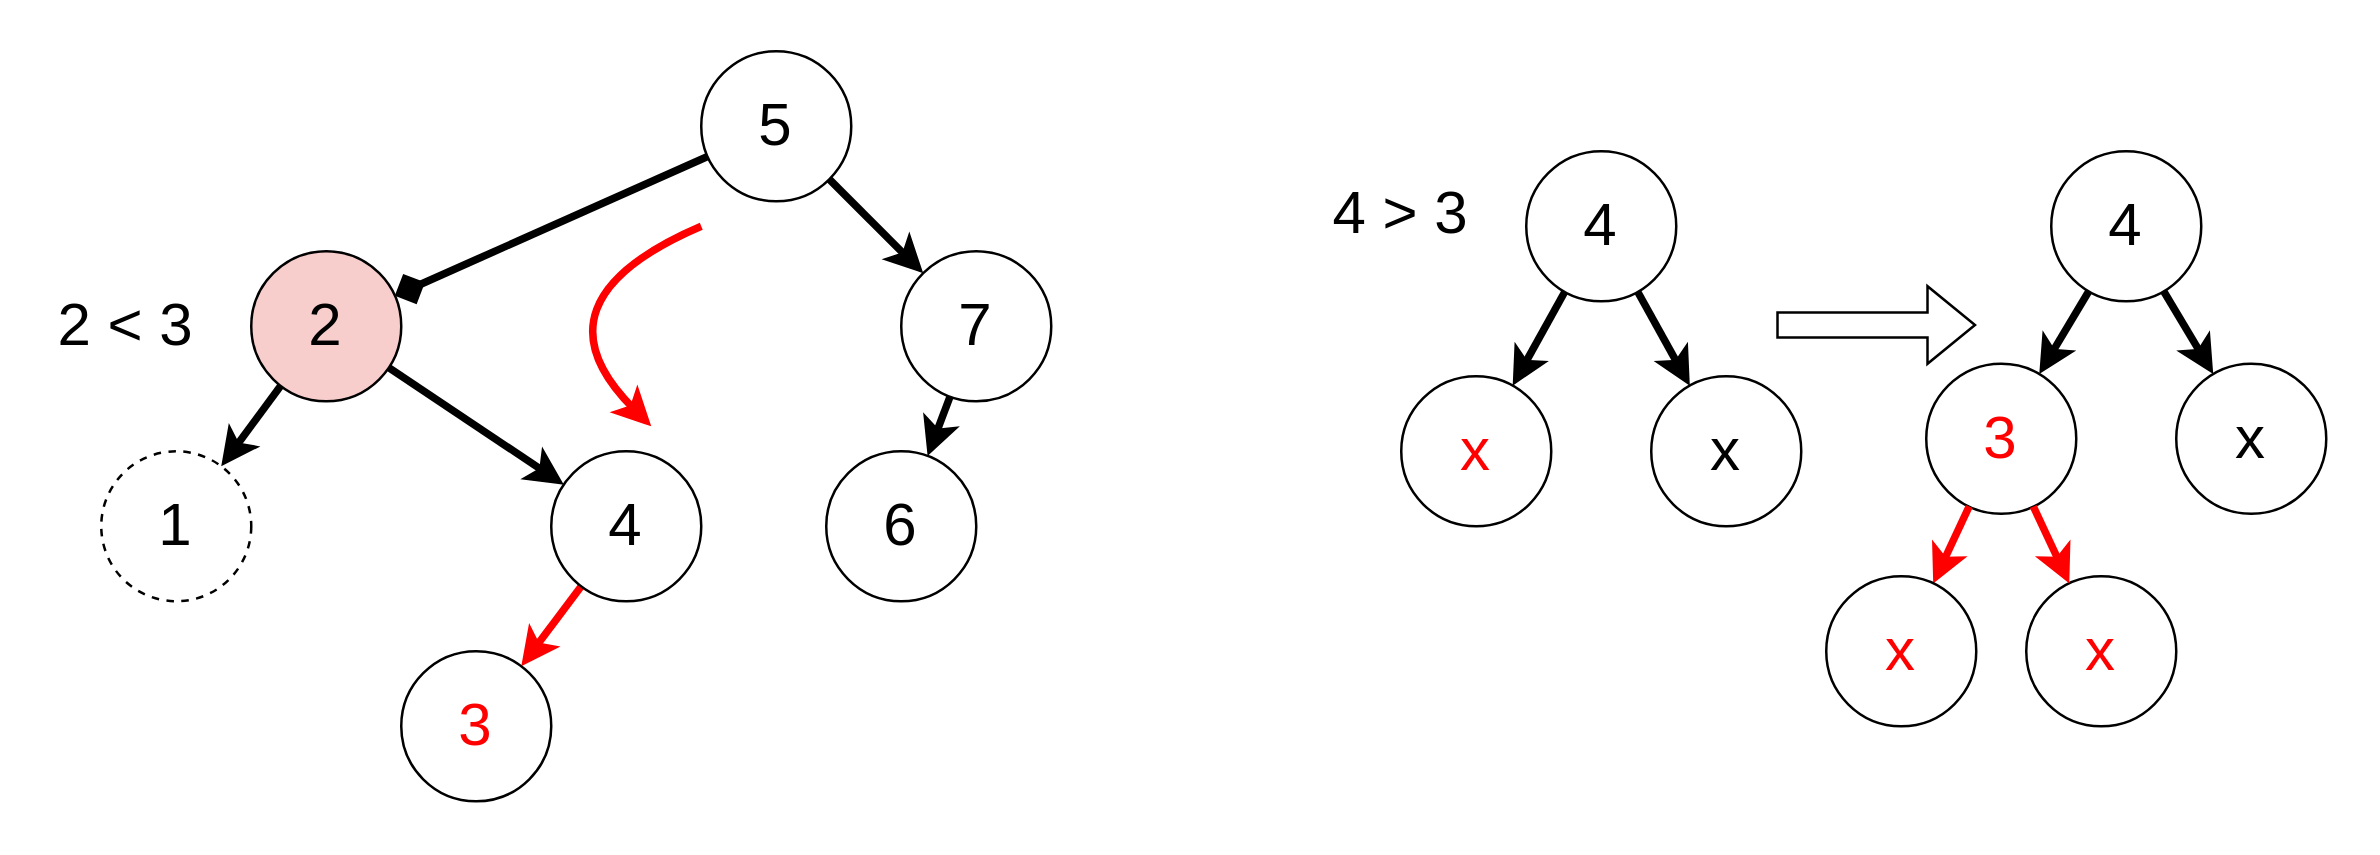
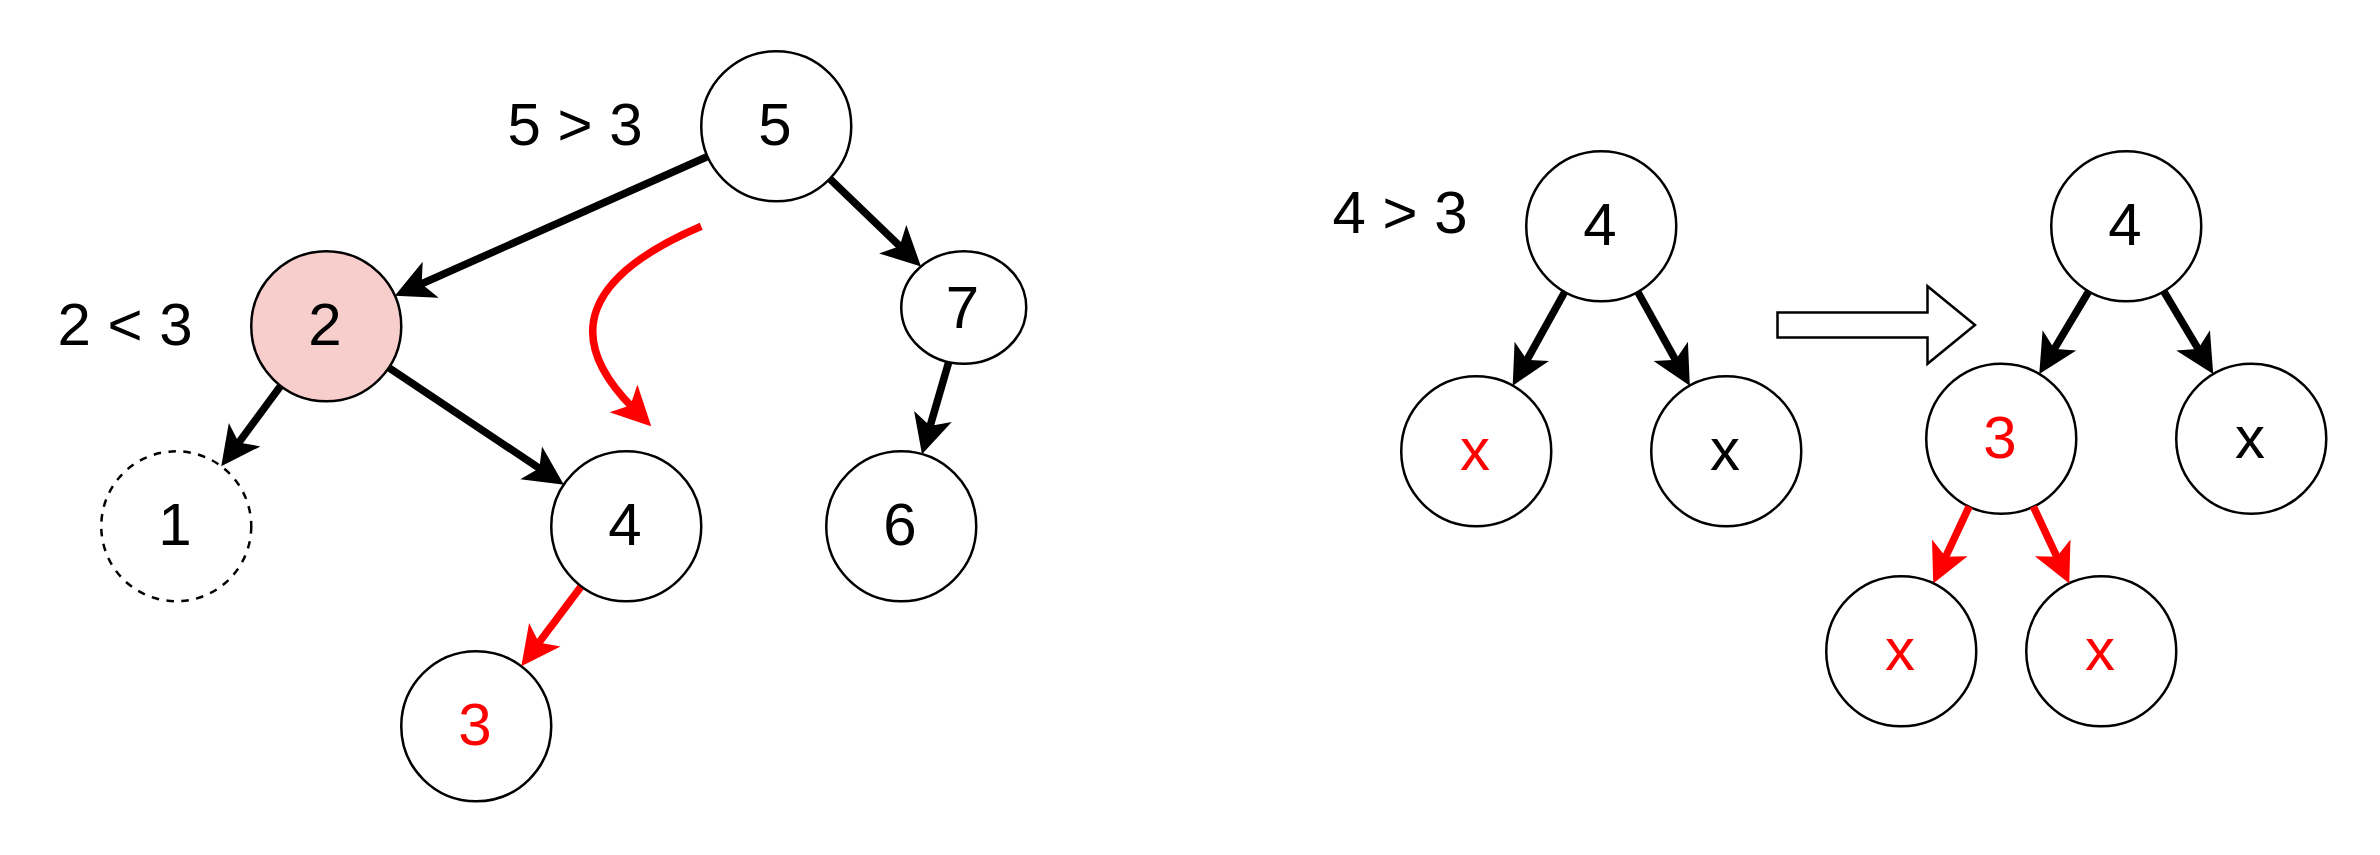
  <mxCell id="0" />
  <mxCell id="1" parent="0" />
- <mxCell id="2" style="rounded=0;orthogonalLoop=1;jettySize=auto;html=1;strokeWidth=3;fontSize=24;endArrow=diamond;" parent="1" source="4" target="7" edge="1"><mxGeometry relative="1" as="geometry" /></mxCell>
+ <mxCell id="2" style="rounded=0;orthogonalLoop=1;jettySize=auto;html=1;strokeWidth=3;fontSize=24;" parent="1" source="4" target="7" edge="1"><mxGeometry relative="1" as="geometry" /></mxCell>
  <mxCell id="3" style="rounded=0;orthogonalLoop=1;jettySize=auto;html=1;strokeWidth=3;fontSize=24;" parent="1" source="4" target="13" edge="1"><mxGeometry relative="1" as="geometry" /></mxCell>
  <mxCell id="4" value="5" style="ellipse;whiteSpace=wrap;html=1;aspect=fixed;fontSize=24;" parent="1" vertex="1"><mxGeometry x="280" width="60" height="60" as="geometry" y="20" /></mxCell>
  <mxCell id="5" style="rounded=0;orthogonalLoop=1;jettySize=auto;html=1;strokeWidth=3;fontSize=24;" parent="1" source="7" target="8" edge="1"><mxGeometry relative="1" as="geometry" /></mxCell>
  <mxCell id="6" style="rounded=0;orthogonalLoop=1;jettySize=auto;html=1;strokeWidth=3;fontSize=24;" parent="1" source="7" target="10" edge="1"><mxGeometry relative="1" as="geometry" /></mxCell>
  <mxCell id="7" value="2" style="ellipse;whiteSpace=wrap;html=1;aspect=fixed;fontSize=24;fillColor=#f8cecc;" parent="1" vertex="1"><mxGeometry x="100" y="100" width="60" height="60" as="geometry" /></mxCell>
  <mxCell id="8" value="1" style="ellipse;whiteSpace=wrap;html=1;aspect=fixed;fontSize=24;dashed=1;" parent="1" vertex="1"><mxGeometry x="40" y="180" width="60" height="60" as="geometry" /></mxCell>
  <mxCell id="9" style="rounded=0;orthogonalLoop=1;jettySize=auto;html=1;strokeColor=#FF0000;strokeWidth=3;" parent="1" source="10" target="14" edge="1"><mxGeometry relative="1" as="geometry" /></mxCell>
  <mxCell id="10" value="4" style="ellipse;whiteSpace=wrap;html=1;aspect=fixed;fontSize=24;" parent="1" vertex="1"><mxGeometry x="220" y="180" width="60" height="60" as="geometry" /></mxCell>
  <mxCell id="11" value="6" style="ellipse;whiteSpace=wrap;html=1;aspect=fixed;fontSize=24;" parent="1" vertex="1"><mxGeometry x="330" y="180" width="60" height="60" as="geometry" /></mxCell>
  <mxCell id="12" style="rounded=0;orthogonalLoop=1;jettySize=auto;html=1;strokeWidth=3;fontSize=24;" parent="1" source="13" target="11" edge="1"><mxGeometry relative="1" as="geometry" /></mxCell>
- <mxCell id="13" value="7" style="ellipse;whiteSpace=wrap;html=1;aspect=fixed;fontSize=24;" parent="1" vertex="1"><mxGeometry x="360" y="100" width="60" height="60" as="geometry" /></mxCell>
+ <mxCell id="13" value="7" style="ellipse;whiteSpace=wrap;html=1;aspect=fixed;fontSize=24;" parent="1" vertex="1"><mxGeometry x="360" y="100" width="50" height="45" as="geometry" /></mxCell>
  <mxCell id="14" value="3" style="ellipse;whiteSpace=wrap;html=1;aspect=fixed;fontSize=24;fontColor=#FF0000;" parent="1" vertex="1"><mxGeometry x="160" y="260" width="60" height="60" as="geometry" /></mxCell>
  <mxCell id="15" value="" style="curved=1;endArrow=classic;html=1;rounded=0;strokeColor=#FF0000;strokeWidth=3;" parent="1" edge="1"><mxGeometry width="50" height="50" relative="1" as="geometry"><mxPoint x="280" y="90" as="sourcePoint" /><mxPoint x="260" y="170" as="targetPoint" /><Array as="points"><mxPoint x="210" y="120" /></Array></mxGeometry></mxCell>
  <mxCell id="16" style="rounded=0;orthogonalLoop=1;jettySize=auto;html=1;strokeColor=#000000;strokeWidth=3;" parent="1" source="17" target="18" edge="1"><mxGeometry relative="1" as="geometry" /></mxCell>
  <mxCell id="17" value="4" style="ellipse;whiteSpace=wrap;html=1;aspect=fixed;fontSize=24;" parent="1" vertex="1"><mxGeometry x="610" y="60" width="60" height="60" as="geometry" /></mxCell>
  <mxCell id="18" value="&lt;font&gt;x&lt;/font&gt;" style="ellipse;whiteSpace=wrap;html=1;aspect=fixed;fontSize=24;fontColor=#FF0000;" parent="1" vertex="1"><mxGeometry x="560" y="150" width="60" height="60" as="geometry" /></mxCell>
  <mxCell id="19" value="&lt;font color=&quot;#000000&quot;&gt;x&lt;/font&gt;" style="ellipse;whiteSpace=wrap;html=1;aspect=fixed;fontSize=24;fontColor=#FF0000;" parent="1" vertex="1"><mxGeometry x="660" y="150" width="60" height="60" as="geometry" /></mxCell>
  <mxCell id="20" style="rounded=0;orthogonalLoop=1;jettySize=auto;html=1;strokeColor=#000000;strokeWidth=3;" parent="1" source="17" target="19" edge="1"><mxGeometry relative="1" as="geometry"><mxPoint x="635" y="126" as="sourcePoint" /><mxPoint x="605" y="174" as="targetPoint" /></mxGeometry></mxCell>
  <mxCell id="21" style="rounded=0;orthogonalLoop=1;jettySize=auto;html=1;strokeColor=#000000;strokeWidth=3;" parent="1" source="22" target="23" edge="1"><mxGeometry relative="1" as="geometry" /></mxCell>
  <mxCell id="22" value="4" style="ellipse;whiteSpace=wrap;html=1;aspect=fixed;fontSize=24;" parent="1" vertex="1"><mxGeometry x="820" y="60" width="60" height="60" as="geometry" /></mxCell>
  <mxCell id="23" value="&lt;font&gt;3&lt;/font&gt;" style="ellipse;whiteSpace=wrap;html=1;aspect=fixed;fontSize=24;fontColor=#FF0000;" parent="1" vertex="1"><mxGeometry x="770" y="145" width="60" height="60" as="geometry" /></mxCell>
  <mxCell id="24" value="&lt;font color=&quot;#000000&quot;&gt;x&lt;/font&gt;" style="ellipse;whiteSpace=wrap;html=1;aspect=fixed;fontSize=24;fontColor=#FF0000;" parent="1" vertex="1"><mxGeometry x="870" y="145" width="60" height="60" as="geometry" /></mxCell>
  <mxCell id="25" style="rounded=0;orthogonalLoop=1;jettySize=auto;html=1;strokeColor=#000000;strokeWidth=3;" parent="1" source="22" target="24" edge="1"><mxGeometry relative="1" as="geometry"><mxPoint x="845" y="126" as="sourcePoint" /><mxPoint x="815" y="174" as="targetPoint" /></mxGeometry></mxCell>
  <mxCell id="26" value="" style="shape=flexArrow;endArrow=classic;html=1;rounded=0;" parent="1" edge="1"><mxGeometry width="50" height="50" relative="1" as="geometry"><mxPoint x="710" y="129.5" as="sourcePoint" /><mxPoint x="790" y="129.5" as="targetPoint" /></mxGeometry></mxCell>
+ <mxCell id="27" value="5 &amp;gt; 3" style="text;html=1;strokeColor=none;fillColor=none;align=center;verticalAlign=middle;whiteSpace=wrap;rounded=0;fontSize=24;" parent="1" vertex="1"><mxGeometry y="35" width="60" height="30" as="geometry" x="200" /></mxCell>
  <mxCell id="28" value="2 &amp;lt; 3" style="text;html=1;strokeColor=none;fillColor=none;align=center;verticalAlign=middle;whiteSpace=wrap;rounded=0;fontSize=24;" parent="1" vertex="1"><mxGeometry x="20" y="115" width="60" height="30" as="geometry" /></mxCell>
  <mxCell id="29" value="4 &amp;gt; 3" style="text;html=1;strokeColor=none;fillColor=none;align=center;verticalAlign=middle;whiteSpace=wrap;rounded=0;fontSize=24;" parent="1" vertex="1"><mxGeometry x="530" y="70" width="60" height="30" as="geometry" /></mxCell>
  <mxCell id="30" style="rounded=0;orthogonalLoop=1;jettySize=auto;html=1;strokeColor=#FF0000;strokeWidth=3;fontColor=#FF0000;" parent="1" source="23" target="31" edge="1"><mxGeometry relative="1" as="geometry"><mxPoint x="775" y="220" as="sourcePoint" /></mxGeometry></mxCell>
  <mxCell id="31" value="&lt;font&gt;x&lt;/font&gt;" style="ellipse;whiteSpace=wrap;html=1;aspect=fixed;fontSize=24;fontColor=#FF0000;" parent="1" vertex="1"><mxGeometry x="730" y="230" width="60" height="60" as="geometry" /></mxCell>
  <mxCell id="32" value="&lt;font&gt;x&lt;/font&gt;" style="ellipse;whiteSpace=wrap;html=1;aspect=fixed;fontSize=24;fontColor=#FF0000;" parent="1" vertex="1"><mxGeometry x="810" y="230" width="60" height="60" as="geometry" /></mxCell>
  <mxCell id="33" style="rounded=0;orthogonalLoop=1;jettySize=auto;html=1;strokeColor=#FF0000;strokeWidth=3;fontColor=#FF0000;" parent="1" source="23" target="32" edge="1"><mxGeometry relative="1" as="geometry"><mxPoint x="805" y="220" as="sourcePoint" /><mxPoint x="755" y="278" as="targetPoint" /></mxGeometry></mxCell>
